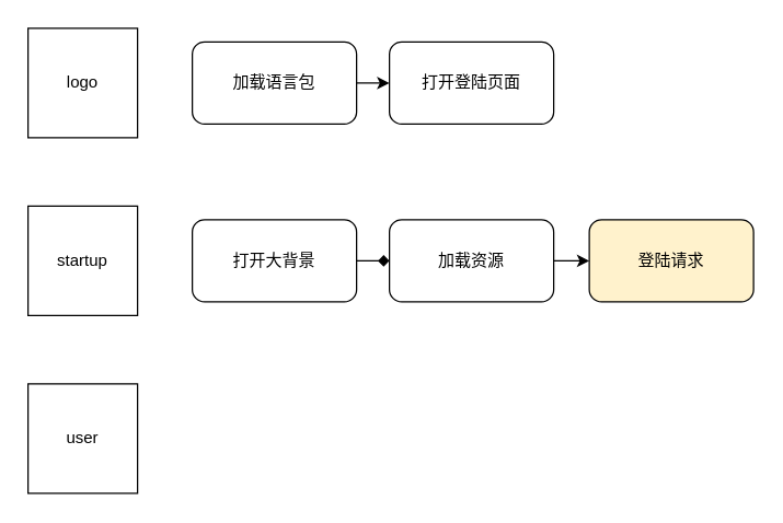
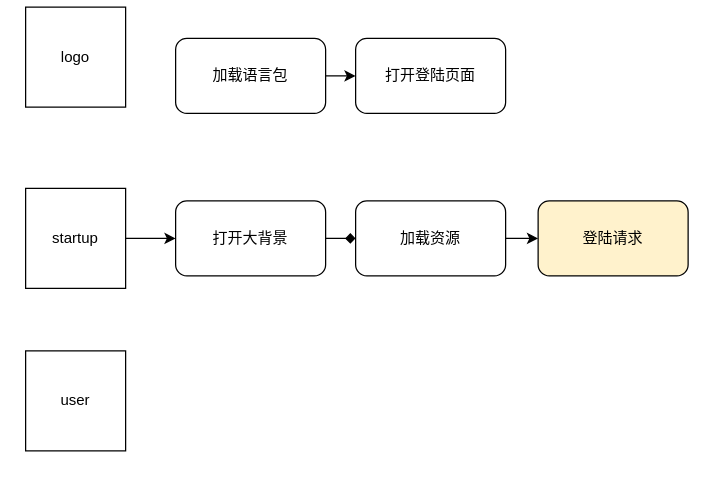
  <mxCell id="0" />
  <mxCell id="1" parent="0" />
- <mxCell id="2" value="logo" style="whiteSpace=wrap;html=1;aspect=fixed;" vertex="1" parent="1"><mxGeometry x="20" y="20" width="80" height="80" as="geometry" /></mxCell>
+ <mxCell id="2" value="logo" style="whiteSpace=wrap;html=1;aspect=fixed;" vertex="1" parent="1"><mxGeometry x="20" y="5" width="80" height="80" as="geometry" /></mxCell>
+ <mxCell id="3" value="" style="edgeStyle=orthogonalEdgeStyle;rounded=0;orthogonalLoop=1;jettySize=auto;html=1;" edge="1" parent="1" source="4" target="13"><mxGeometry relative="1" as="geometry" /></mxCell>
  <mxCell id="4" value="startup" style="whiteSpace=wrap;html=1;aspect=fixed;" vertex="1" parent="1"><mxGeometry x="20" y="150" width="80" height="80" as="geometry" /></mxCell>
  <mxCell id="5" value="user" style="whiteSpace=wrap;html=1;aspect=fixed;" vertex="1" parent="1"><mxGeometry x="20" y="280" width="80" height="80" as="geometry" /></mxCell>
  <mxCell id="6" style="edgeStyle=orthogonalEdgeStyle;rounded=0;orthogonalLoop=1;jettySize=auto;html=1;entryX=0;entryY=0.5;entryDx=0;entryDy=0;" edge="1" parent="1" source="7" target="10"><mxGeometry relative="1" as="geometry" /></mxCell>
  <mxCell id="7" value="&lt;span style=&quot;text-wrap: nowrap;&quot;&gt;加载语言包&lt;/span&gt;" style="rounded=1;whiteSpace=wrap;html=1;" vertex="1" parent="1"><mxGeometry x="140" y="30" width="120" height="60" as="geometry" /></mxCell>
  <mxCell id="8" value="" style="edgeStyle=orthogonalEdgeStyle;rounded=0;orthogonalLoop=1;jettySize=auto;html=1;" edge="1" parent="1" source="9" target="11"><mxGeometry relative="1" as="geometry" /></mxCell>
  <mxCell id="9" value="&lt;span style=&quot;text-wrap: nowrap;&quot;&gt;加载资源&lt;/span&gt;" style="rounded=1;whiteSpace=wrap;html=1;" vertex="1" parent="1"><mxGeometry x="284" y="160" width="120" height="60" as="geometry" /></mxCell>
  <mxCell id="10" value="打开&lt;span style=&quot;background-color: initial;&quot;&gt;登陆页面&lt;/span&gt;" style="rounded=1;whiteSpace=wrap;html=1;" vertex="1" parent="1"><mxGeometry x="284" y="30" width="120" height="60" as="geometry" /></mxCell>
  <mxCell id="11" value="&lt;span style=&quot;text-wrap: nowrap;&quot;&gt;登陆请求&lt;/span&gt;" style="rounded=1;whiteSpace=wrap;html=1;fillColor=#fff2cc;" vertex="1" parent="1"><mxGeometry x="430" y="160" width="120" height="60" as="geometry" /></mxCell>
  <mxCell id="12" value="" style="edgeStyle=orthogonalEdgeStyle;rounded=0;orthogonalLoop=1;jettySize=auto;html=1;endArrow=diamond;" edge="1" parent="1" source="13" target="9"><mxGeometry relative="1" as="geometry" /></mxCell>
  <mxCell id="13" value="&lt;span style=&quot;text-wrap: nowrap;&quot;&gt;打开大背景&lt;/span&gt;" style="rounded=1;whiteSpace=wrap;html=1;" vertex="1" parent="1"><mxGeometry x="140" y="160" width="120" height="60" as="geometry" /></mxCell>
